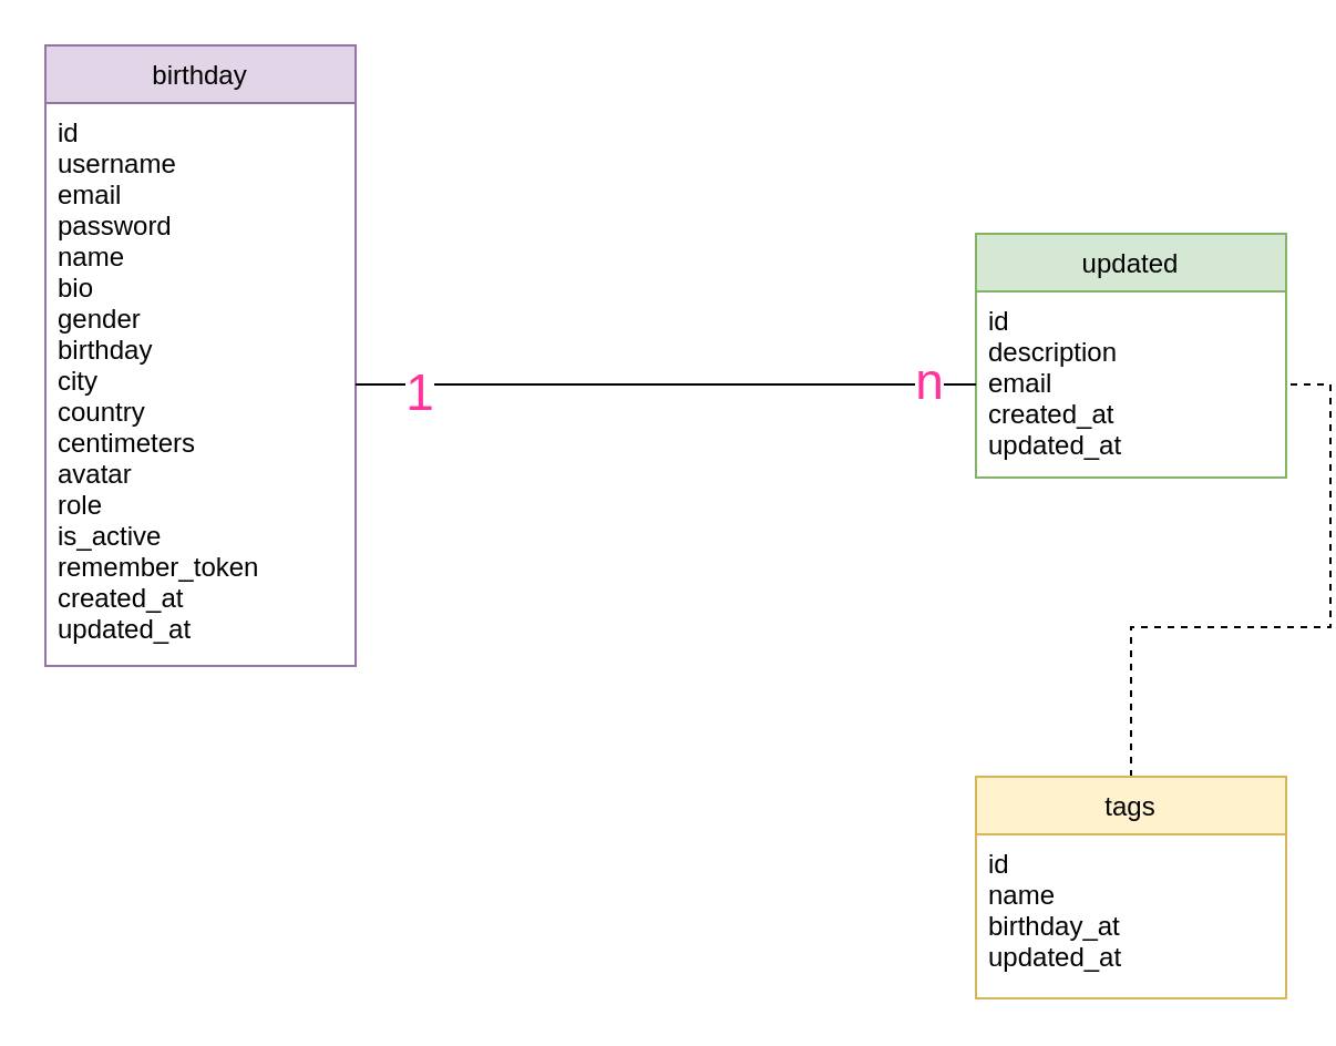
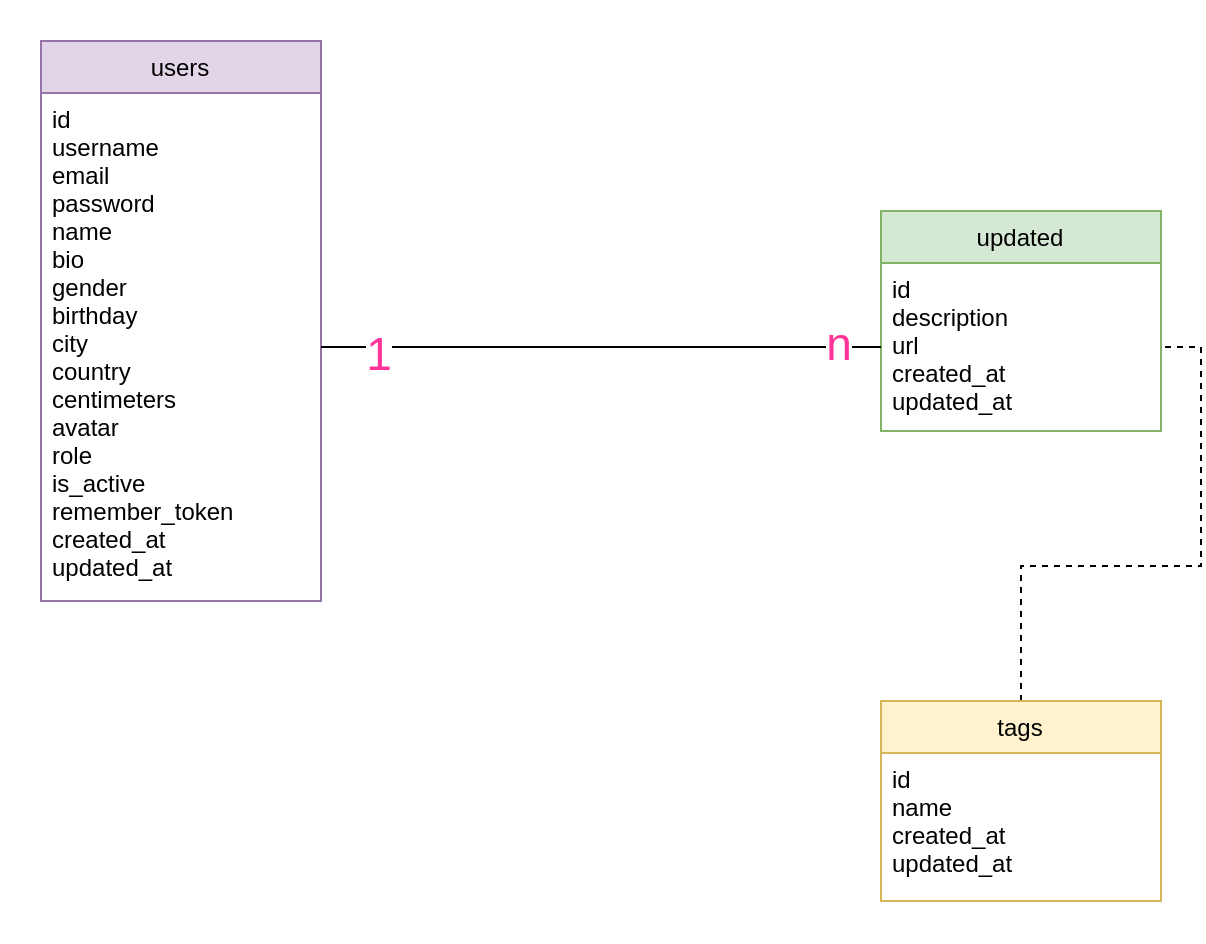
  <mxCell id="0" />
  <mxCell id="1" parent="0" />
- <mxCell id="2" value="birthday" style="swimlane;fontStyle=0;childLayout=stackLayout;horizontal=1;startSize=26;fillColor=#e1d5e7;horizontalStack=0;resizeParent=1;resizeParentMax=0;resizeLast=0;collapsible=1;marginBottom=0;strokeColor=#9673a6;" parent="1" vertex="1"><mxGeometry x="20" y="20" width="140" height="280" as="geometry" /></mxCell>
+ <mxCell id="2" value="users" style="swimlane;fontStyle=0;childLayout=stackLayout;horizontal=1;startSize=26;fillColor=#e1d5e7;horizontalStack=0;resizeParent=1;resizeParentMax=0;resizeLast=0;collapsible=1;marginBottom=0;strokeColor=#9673a6;" parent="1" vertex="1"><mxGeometry x="20" y="20" width="140" height="280" as="geometry" /></mxCell>
  <mxCell id="3" value="id&#10;username&#10;email&#10;password&#10;name&#10;bio&#10;gender&#10;birthday&#10;city&#10;country&#10;centimeters&#10;avatar&#10;role&#10;is_active&#10;remember_token&#10;created_at&#10;updated_at" style="text;strokeColor=none;fillColor=none;align=left;verticalAlign=top;spacingLeft=4;spacingRight=4;overflow=hidden;rotatable=0;points=[[0,0.5],[1,0.5]];portConstraint=eastwest;" parent="2" vertex="1"><mxGeometry y="26" width="140" height="254" as="geometry" /></mxCell>
  <mxCell id="4" value="updated" style="swimlane;fontStyle=0;childLayout=stackLayout;horizontal=1;startSize=26;fillColor=#d5e8d4;horizontalStack=0;resizeParent=1;resizeParentMax=0;resizeLast=0;collapsible=1;marginBottom=0;strokeColor=#82b366;" vertex="1" parent="1"><mxGeometry x="440" y="105" width="140" height="110" as="geometry" /></mxCell>
- <mxCell id="5" value="id&#10;description&#10;email&#10;created_at&#10;updated_at&#10;" style="text;strokeColor=none;fillColor=none;align=left;verticalAlign=top;spacingLeft=4;spacingRight=4;overflow=hidden;rotatable=0;points=[[0,0.5],[1,0.5]];portConstraint=eastwest;" vertex="1" parent="4"><mxGeometry y="26" width="140" height="84" as="geometry" /></mxCell>
+ <mxCell id="5" value="id&#10;description&#10;url&#10;created_at&#10;updated_at&#10;" style="text;strokeColor=none;fillColor=none;align=left;verticalAlign=top;spacingLeft=4;spacingRight=4;overflow=hidden;rotatable=0;points=[[0,0.5],[1,0.5]];portConstraint=eastwest;" vertex="1" parent="4"><mxGeometry y="26" width="140" height="84" as="geometry" /></mxCell>
  <mxCell id="6" style="edgeStyle=orthogonalEdgeStyle;rounded=0;orthogonalLoop=1;jettySize=auto;html=1;exitX=1;exitY=0.5;exitDx=0;exitDy=0;entryX=0;entryY=0.5;entryDx=0;entryDy=0;endArrow=none;endFill=0;" edge="1" parent="1" source="3" target="5"><mxGeometry relative="1" as="geometry" /></mxCell>
  <mxCell id="7" value="1" style="edgeLabel;html=1;align=center;verticalAlign=middle;resizable=0;points=[];fontColor=#FF3399;fontSize=23;" vertex="1" connectable="0" parent="6"><mxGeometry x="-0.8" y="-3" relative="1" as="geometry"><mxPoint as="offset" /></mxGeometry></mxCell>
  <mxCell id="8" value="n" style="edgeLabel;html=1;align=center;verticalAlign=middle;resizable=0;points=[];fontColor=#FF3399;fontSize=23;" vertex="1" connectable="0" parent="6"><mxGeometry x="0.843" y="2" relative="1" as="geometry"><mxPoint as="offset" /></mxGeometry></mxCell>
  <mxCell id="9" style="edgeStyle=orthogonalEdgeStyle;rounded=0;orthogonalLoop=1;jettySize=auto;html=1;exitX=0.5;exitY=0;exitDx=0;exitDy=0;endArrow=none;endFill=0;fontSize=23;fontColor=#FF3399;dashed=1;" edge="1" parent="1" source="10" target="5"><mxGeometry relative="1" as="geometry" /></mxCell>
  <mxCell id="10" value="tags" style="swimlane;fontStyle=0;childLayout=stackLayout;horizontal=1;startSize=26;fillColor=#fff2cc;horizontalStack=0;resizeParent=1;resizeParentMax=0;resizeLast=0;collapsible=1;marginBottom=0;strokeColor=#d6b656;" vertex="1" parent="1"><mxGeometry x="440" y="350" width="140" height="100" as="geometry" /></mxCell>
- <mxCell id="11" value="id&#10;name&#10;birthday_at&#10;updated_at&#10;" style="text;strokeColor=none;fillColor=none;align=left;verticalAlign=top;spacingLeft=4;spacingRight=4;overflow=hidden;rotatable=0;points=[[0,0.5],[1,0.5]];portConstraint=eastwest;" vertex="1" parent="10"><mxGeometry y="26" width="140" height="74" as="geometry" /></mxCell>
+ <mxCell id="11" value="id&#10;name&#10;created_at&#10;updated_at&#10;" style="text;strokeColor=none;fillColor=none;align=left;verticalAlign=top;spacingLeft=4;spacingRight=4;overflow=hidden;rotatable=0;points=[[0,0.5],[1,0.5]];portConstraint=eastwest;" vertex="1" parent="10"><mxGeometry y="26" width="140" height="74" as="geometry" /></mxCell>
